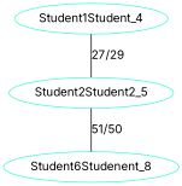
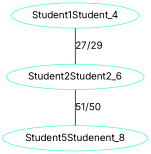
  digraph {
    fontname=Inter
    node [color="#3EFBD8" fontname=Inter]
    edge [dir=none fontname=Inter]
-   Student2Student2_5
-   Student5Studenent_8 [label=Student6Studenent_8]
+   Student2Student2_5 [label=Student2Student2_6]
+   Student5Studenent_8
    Student1Student_4
    Student2Student2_5 -> Student5Studenent_8 [label="51/50 "]
    Student1Student_4 -> Student2Student2_5 [label="27/29 "]
  }
